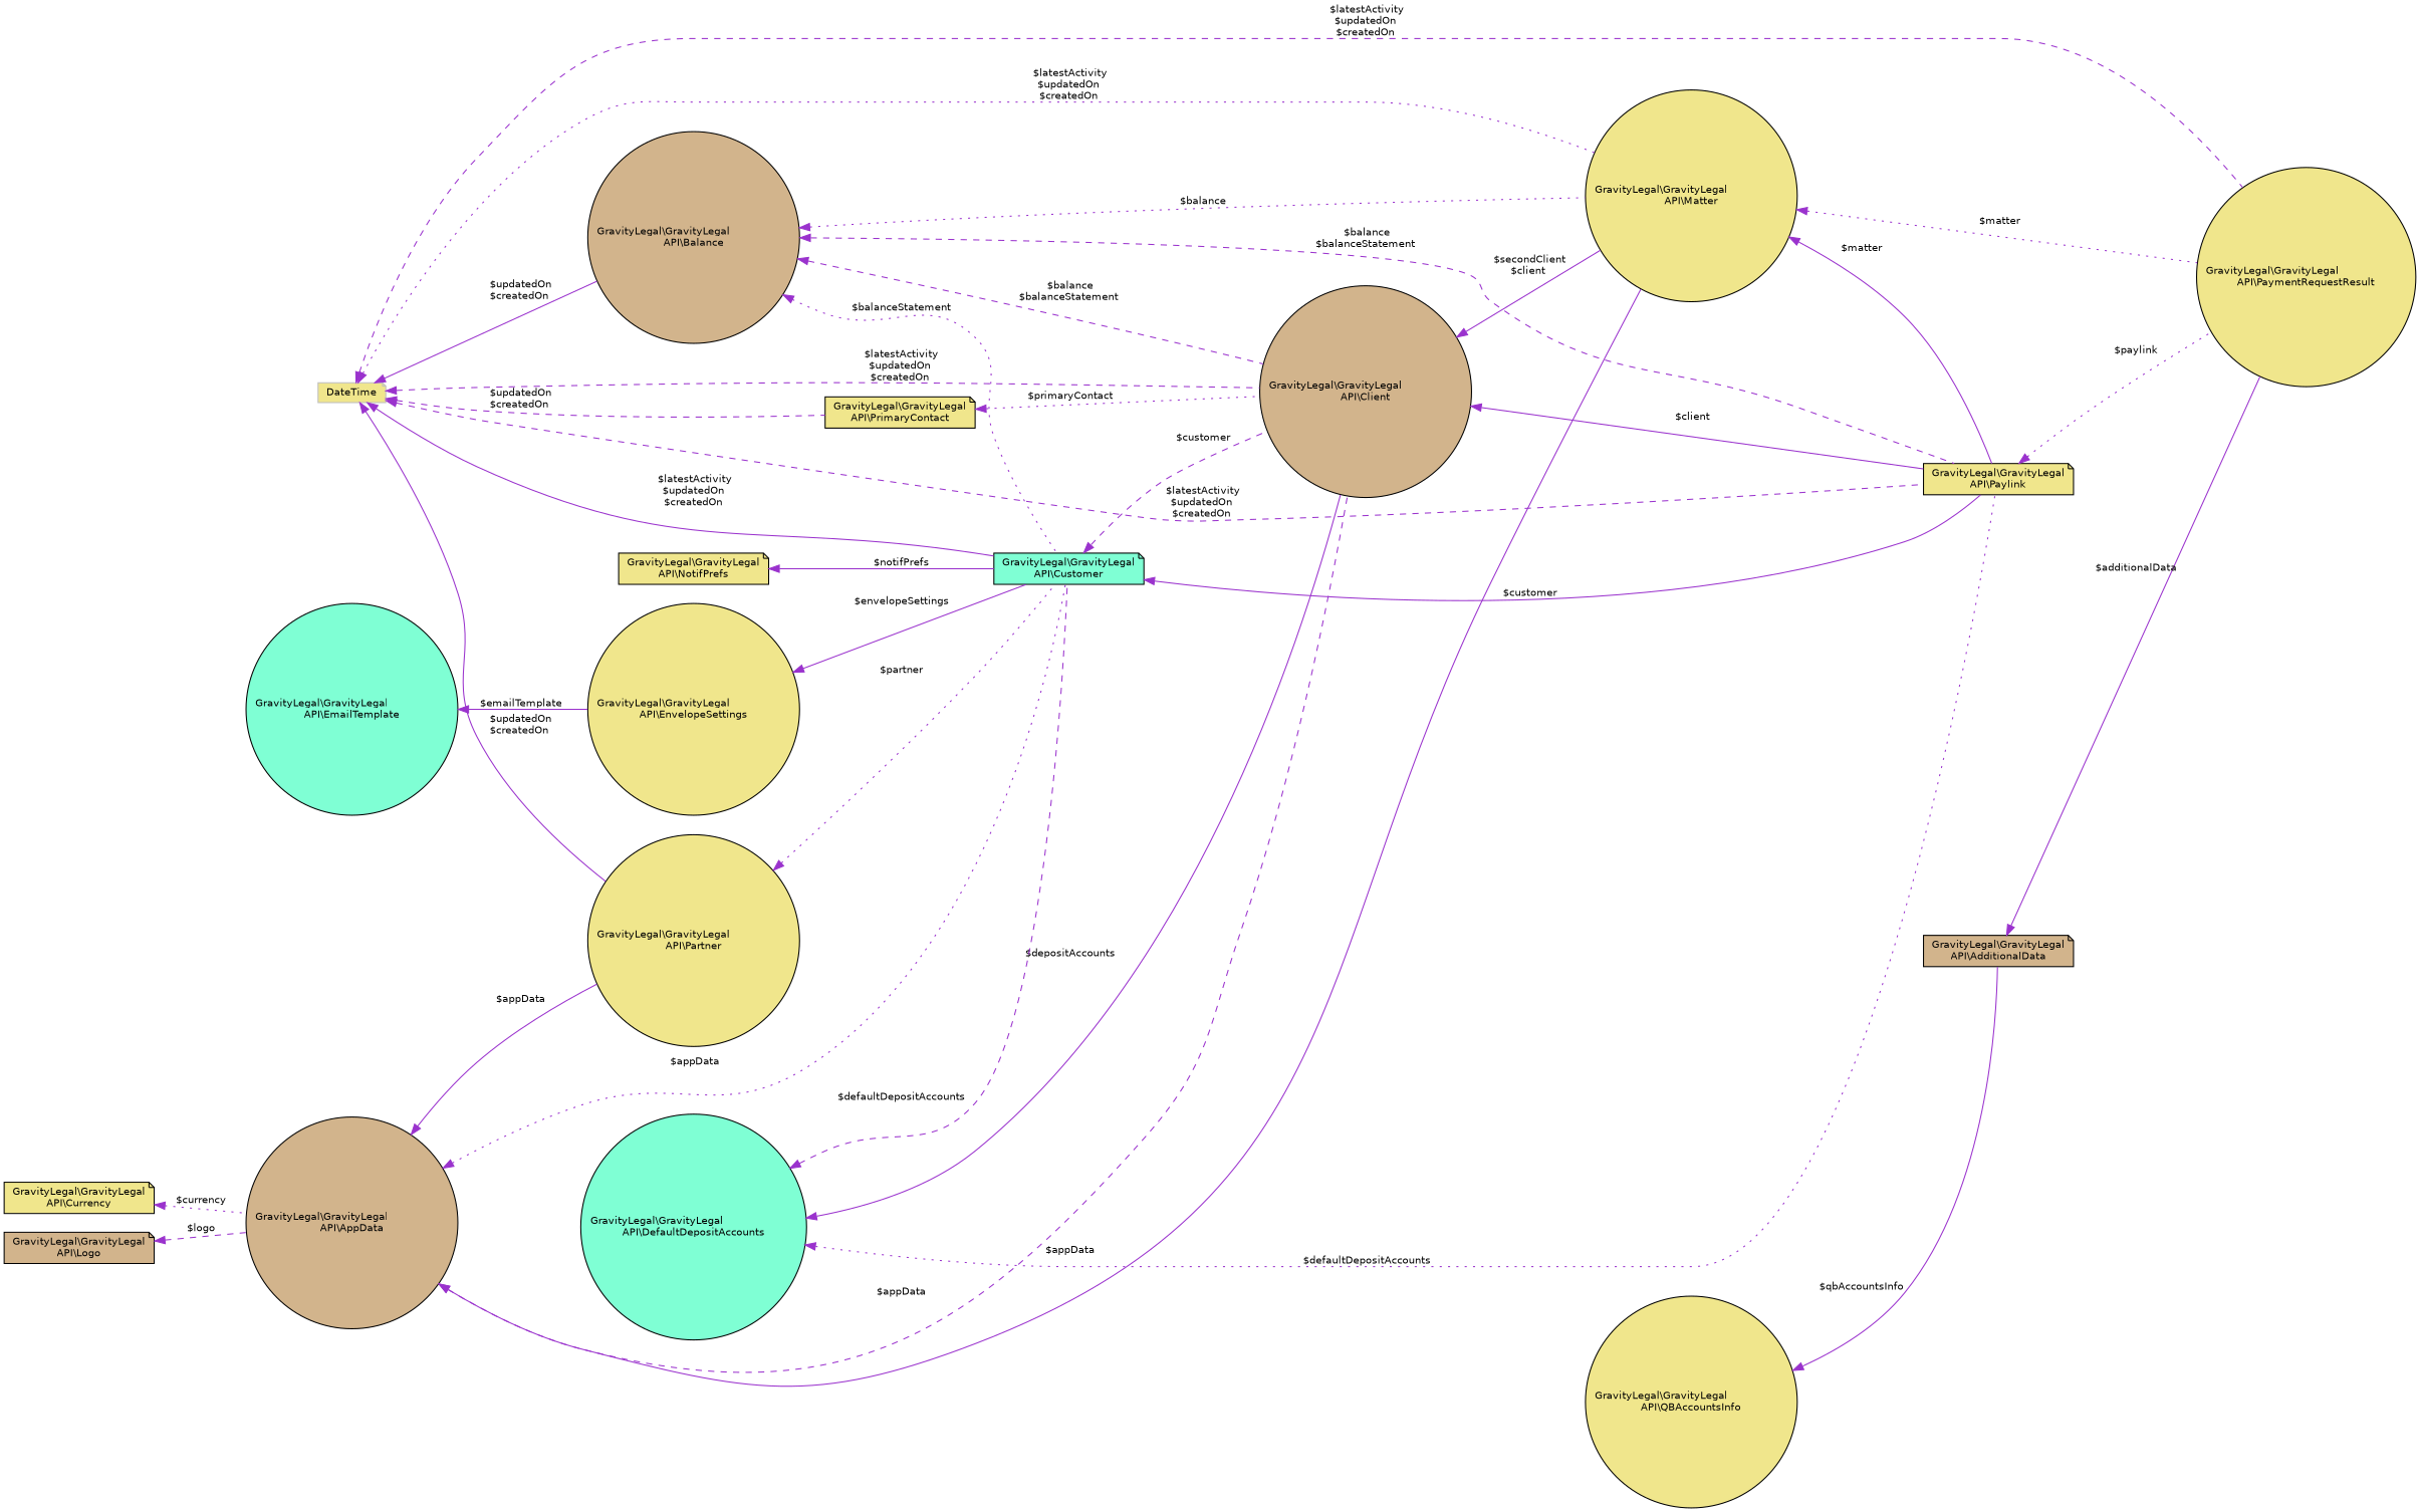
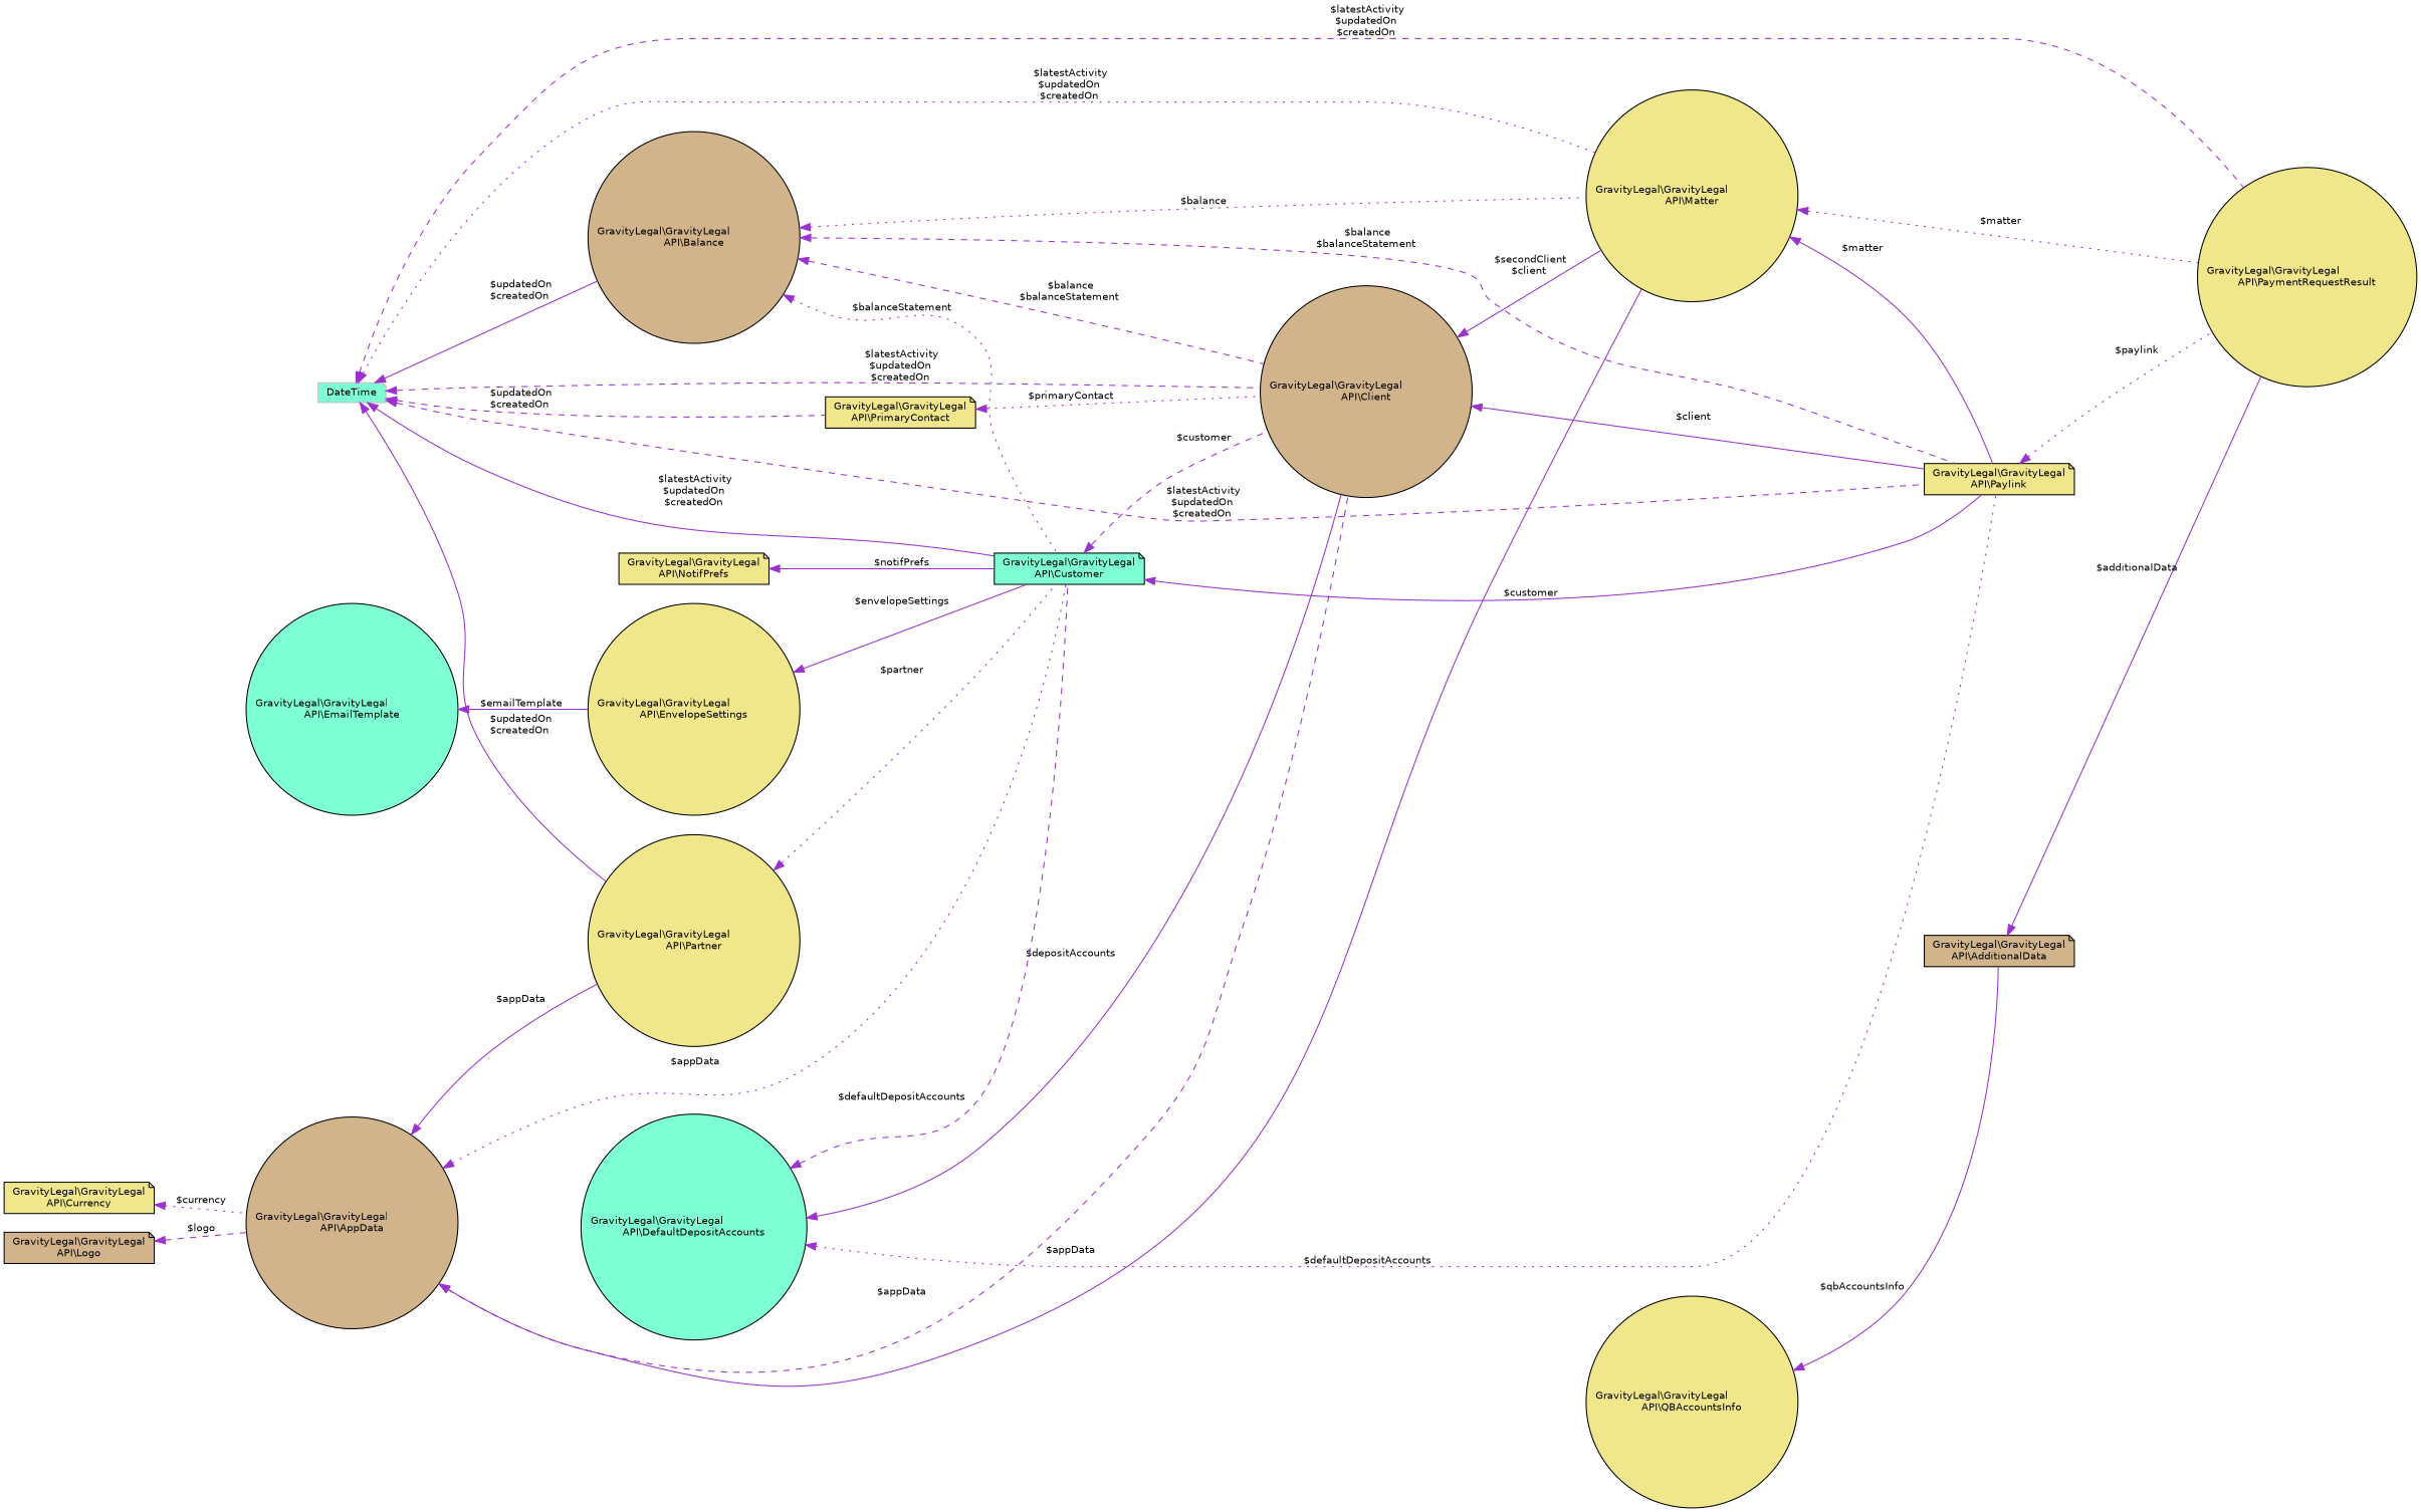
  digraph {
    rankdir=LR
    node [color=black fillcolor=khaki fontname=Helvetica fontsize=10 shape=circle style=filled]
    edge [color=darkorchid3 dir=back fontname=Helvetica fontsize=10 labelfontname=Helvetica labelfontsize=10 style=solid]
    n1 [fontcolor=black height=0.2 label="GravityLegal\\GravityLegal\lAPI\\PaymentRequestResult" width=0.4]
    n2 [height=0.2 label="GravityLegal\\GravityLegal\lAPI\\Matter" width=0.4]
    n3 [height=0.2 label="GravityLegal\\GravityLegal\lAPI\\Paylink" shape=note width=0.4]
-   n4 [color=grey75 height=0.2 label=DateTime shape=note width=0.4]
+   n4 [color=grey75 fillcolor=aquamarine height=0.2 label=DateTime shape=note width=0.4]
    n5 [fillcolor=tan height=0.2 label="GravityLegal\\GravityLegal\lAPI\\Balance" width=0.4]
    n6 [fillcolor=tan height=0.2 label="GravityLegal\\GravityLegal\lAPI\\Client" width=0.4]
    n7 [height=0.2 label="GravityLegal\\GravityLegal\lAPI\\PrimaryContact" shape=note width=0.4]
    n8 [fillcolor=aquamarine height=0.2 label="GravityLegal\\GravityLegal\lAPI\\Customer" shape=note width=0.4]
    n9 [height=0.2 label="GravityLegal\\GravityLegal\lAPI\\Partner" width=0.4]
    n10 [fillcolor=tan height=0.2 label="GravityLegal\\GravityLegal\lAPI\\AppData" width=0.4]
    n11 [height=0.2 label="GravityLegal\\GravityLegal\lAPI\\Currency" shape=note width=0.4]
    n12 [fillcolor=tan height=0.2 label="GravityLegal\\GravityLegal\lAPI\\Logo" shape=note width=0.4]
    n13 [fillcolor=aquamarine height=0.2 label="GravityLegal\\GravityLegal\lAPI\\DefaultDepositAccounts" width=0.4]
    Node12 [height=0.2 label="GravityLegal\\GravityLegal\lAPI\\NotifPrefs" shape=note width=0.4]
    n15 [height=0.2 label="GravityLegal\\GravityLegal\lAPI\\EnvelopeSettings" width=0.4]
    n16 [fillcolor=aquamarine height=0.2 label="GravityLegal\\GravityLegal\lAPI\\EmailTemplate" width=0.4]
    n17 [fillcolor=tan height=0.2 label="GravityLegal\\GravityLegal\lAPI\\AdditionalData" shape=note width=0.4]
    n18 [height=0.2 label="GravityLegal\\GravityLegal\lAPI\\QBAccountsInfo" width=0.4]
    n2 -> n1 [label=" $matter" style=dotted]
    n2 -> n3 [label=" $matter"]
    n3 -> n1 [label=" $paylink" style=dotted]
    n4 -> n1 [label=" $latestActivity\n$updatedOn\n$createdOn" style=dashed]
    n4 -> n2 [label=" $latestActivity\n$updatedOn\n$createdOn" style=dotted]
    n4 -> n3 [label=" $latestActivity\n$updatedOn\n$createdOn" style=dashed]
    n4 -> n5 [label=" $updatedOn\n$createdOn"]
    n4 -> n6 [label=" $latestActivity\n$updatedOn\n$createdOn" style=dashed]
    n4 -> n7 [label=" $updatedOn\n$createdOn" style=dashed]
    n4 -> n8 [label=" $latestActivity\n$updatedOn\n$createdOn"]
    n4 -> n9 [label=" $updatedOn\n$createdOn"]
    n5 -> n2 [label=" $balance" style=dotted]
    n5 -> n3 [label=" $balance\n$balanceStatement" style=dashed]
    n5 -> n6 [label=" $balance\n$balanceStatement" style=dashed]
    n5 -> n8 [label=" $balanceStatement" style=dotted]
    n6 -> n2 [label=" $secondClient\n$client"]
    n6 -> n3 [label=" $client"]
    n7 -> n6 [label=" $primaryContact" style=dotted]
    n8 -> n3 [label=" $customer"]
    n8 -> n6 [label=" $customer" style=dashed]
    n9 -> n8 [label=" $partner" style=dotted]
    n10 -> n2 [label=" $appData"]
    n10 -> n6 [label=" $appData" style=dashed]
    n10 -> n8 [label=" $appData" style=dotted]
    n10 -> n9 [label=" $appData"]
    n11 -> n10 [label=" $currency" style=dotted]
    n12 -> n10 [label=" $logo" style=dashed]
    n13 -> n3 [label=" $defaultDepositAccounts" style=dotted]
    n13 -> n6 [label=" $depositAccounts"]
    n13 -> n8 [label=" $defaultDepositAccounts" style=dashed]
    Node12 -> n8 [label=" $notifPrefs"]
    n15 -> n8 [label=" $envelopeSettings"]
    n16 -> n15 [label=" $emailTemplate"]
    n17 -> n1 [label=" $additionalData"]
    n18 -> n17 [label=" $qbAccountsInfo"]
  }
